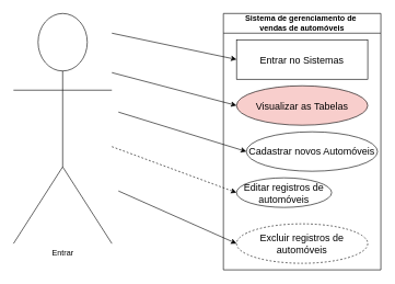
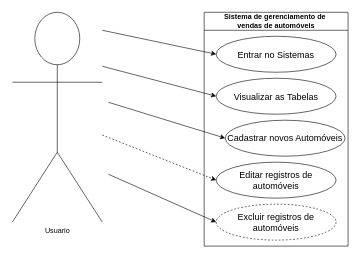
  <mxCell id="0" />
  <mxCell id="1" parent="0" />
- <mxCell id="2" value="Entrar&lt;br&gt;" style="shape=umlActor;verticalLabelPosition=bottom;verticalAlign=top;html=1;outlineConnect=0;" vertex="1" parent="1"><mxGeometry x="20" y="20" width="150" height="350" as="geometry" /></mxCell>
+ <mxCell id="2" value="Usuario&lt;br&gt;" style="shape=umlActor;verticalLabelPosition=bottom;verticalAlign=top;html=1;outlineConnect=0;" vertex="1" parent="1"><mxGeometry x="20" y="20" width="150" height="350" as="geometry" /></mxCell>
  <mxCell id="3" value="Sistema de gerenciamento de&amp;nbsp;&lt;br&gt;vendas de automóveis" style="swimlane;whiteSpace=wrap;html=1;startSize=30;" vertex="1" parent="1"><mxGeometry x="340" y="20" width="240" height="390" as="geometry" /></mxCell>
- <mxCell id="4" value="&lt;font style=&quot;font-size: 15px;&quot;&gt;Entrar no Sistemas&lt;/font&gt;" style="whiteSpace=wrap;html=1;rounded=0;" vertex="1" parent="3"><mxGeometry x="20" y="40" width="200" height="60" as="geometry" /></mxCell>
- <mxCell id="5" value="&lt;font style=&quot;font-size: 15px;&quot;&gt;Visualizar as Tabelas&lt;/font&gt;" style="ellipse;whiteSpace=wrap;html=1;fillColor=#f8cecc;" vertex="1" parent="3"><mxGeometry x="20" y="110" width="200" height="60" as="geometry" /></mxCell>
+ <mxCell id="4" value="&lt;font style=&quot;font-size: 15px;&quot;&gt;Entrar no Sistemas&lt;/font&gt;" style="ellipse;whiteSpace=wrap;html=1;" vertex="1" parent="3"><mxGeometry x="20" y="40" width="200" height="60" as="geometry" /></mxCell>
+ <mxCell id="5" value="&lt;font style=&quot;font-size: 15px;&quot;&gt;Visualizar as Tabelas&lt;/font&gt;" style="ellipse;whiteSpace=wrap;html=1;" vertex="1" parent="3"><mxGeometry x="20" y="110" width="200" height="60" as="geometry" /></mxCell>
  <mxCell id="6" value="&lt;font style=&quot;font-size: 15px;&quot;&gt;Cadastrar novos Automóveis&lt;/font&gt;" style="ellipse;whiteSpace=wrap;html=1;" vertex="1" parent="3"><mxGeometry x="35" y="180" width="200" height="60" as="geometry" /></mxCell>
- <mxCell id="7" value="&lt;font style=&quot;font-size: 15px;&quot;&gt;Editar registros de automóveis&lt;/font&gt;" style="ellipse;whiteSpace=wrap;html=1;" vertex="1" parent="3"><mxGeometry x="20" y="250" width="145" height="45" as="geometry" /></mxCell>
+ <mxCell id="7" value="&lt;font style=&quot;font-size: 15px;&quot;&gt;Editar registros de automóveis&lt;/font&gt;" style="ellipse;whiteSpace=wrap;html=1;" vertex="1" parent="3"><mxGeometry x="20" y="250" width="200" height="60" as="geometry" /></mxCell>
  <mxCell id="8" value="&lt;font style=&quot;font-size: 15px;&quot;&gt;Excluir registros de automóveis&lt;/font&gt;" style="ellipse;whiteSpace=wrap;html=1;dashed=1;" vertex="1" parent="3"><mxGeometry x="20" y="320" width="200" height="60" as="geometry" /></mxCell>
  <mxCell id="9" value="" style="endArrow=classic;html=1;rounded=0;entryX=0;entryY=0.5;entryDx=0;entryDy=0;" edge="1" parent="1" target="4"><mxGeometry width="50" height="50" relative="1" as="geometry"><mxPoint x="170" y="50" as="sourcePoint" /><mxPoint x="350" y="90" as="targetPoint" /></mxGeometry></mxCell>
  <mxCell id="10" value="" style="endArrow=classic;html=1;rounded=0;entryX=0;entryY=0.5;entryDx=0;entryDy=0;" edge="1" parent="1" target="5"><mxGeometry width="50" height="50" relative="1" as="geometry"><mxPoint x="170" y="110" as="sourcePoint" /><mxPoint x="240" y="80" as="targetPoint" /></mxGeometry></mxCell>
  <mxCell id="11" value="" style="endArrow=classic;html=1;rounded=0;entryX=0;entryY=0.5;entryDx=0;entryDy=0;" edge="1" parent="1" target="6"><mxGeometry width="50" height="50" relative="1" as="geometry"><mxPoint x="180" y="170" as="sourcePoint" /><mxPoint x="260" y="160" as="targetPoint" /></mxGeometry></mxCell>
  <mxCell id="12" value="" style="endArrow=classic;html=1;rounded=0;entryX=0;entryY=0.5;entryDx=0;entryDy=0;dashed=1;" edge="1" parent="1" source="2" target="7"><mxGeometry width="50" height="50" relative="1" as="geometry"><mxPoint x="150" y="260" as="sourcePoint" /><mxPoint x="200" y="210" as="targetPoint" /></mxGeometry></mxCell>
  <mxCell id="13" value="" style="endArrow=classic;html=1;rounded=0;entryX=0;entryY=0.5;entryDx=0;entryDy=0;" edge="1" parent="1" target="8"><mxGeometry width="50" height="50" relative="1" as="geometry"><mxPoint x="180" y="290" as="sourcePoint" /><mxPoint x="230" y="260" as="targetPoint" /></mxGeometry></mxCell>
